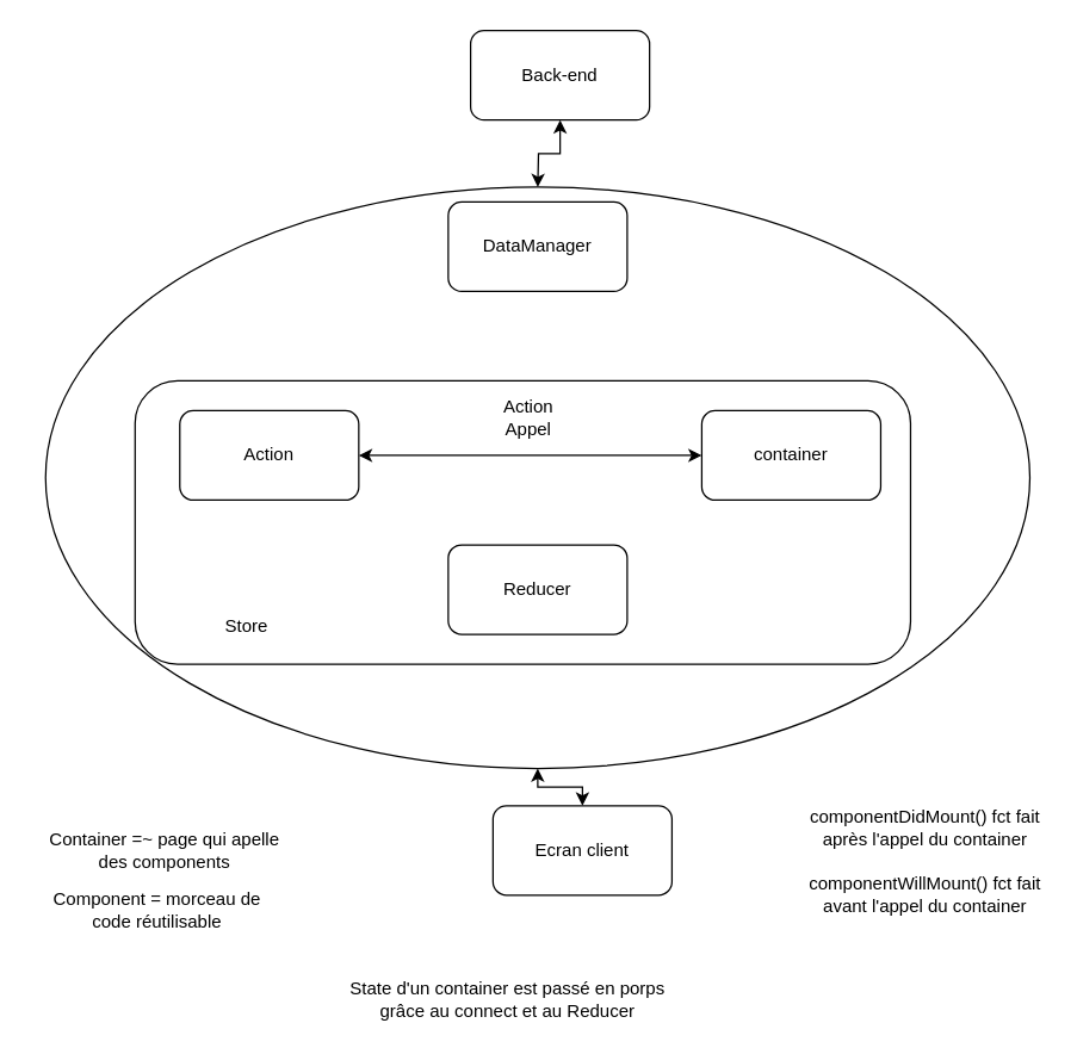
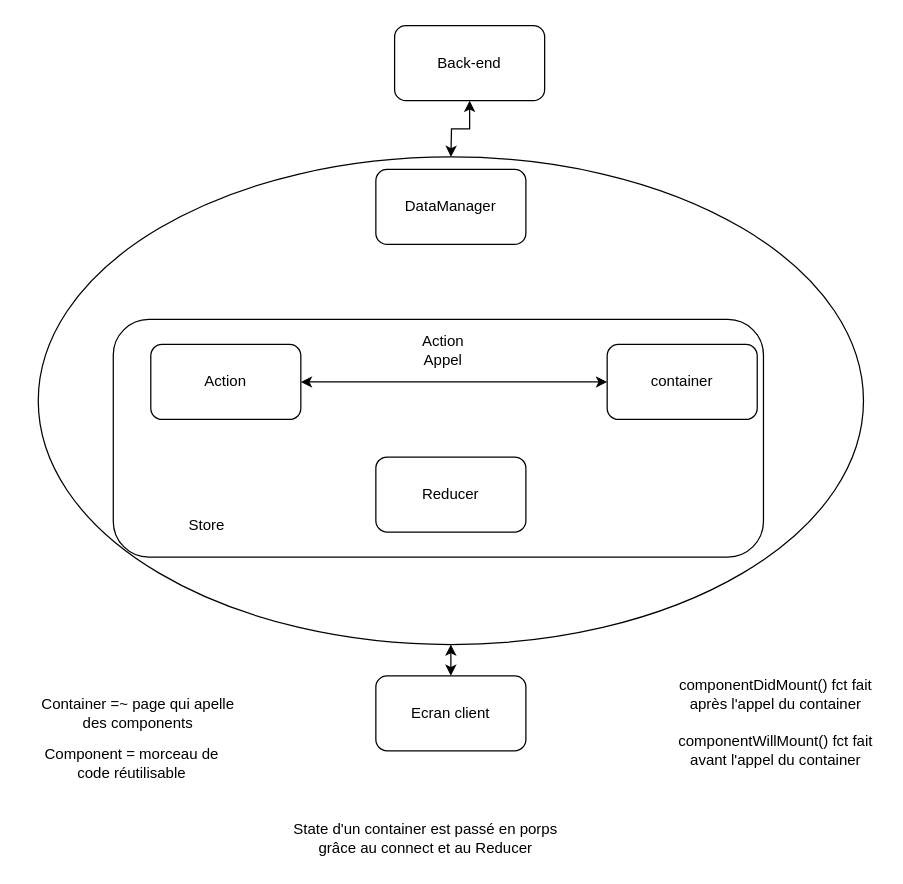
  <mxCell id="0" />
  <mxCell id="1" parent="0" />
  <mxCell id="2" value="" style="ellipse;whiteSpace=wrap;html=1;" vertex="1" parent="1"><mxGeometry x="30" y="125" width="660" height="390" as="geometry" /></mxCell>
  <mxCell id="3" value="Back-end" style="rounded=1;whiteSpace=wrap;html=1;" vertex="1" parent="1"><mxGeometry x="315" y="20" width="120" height="60" as="geometry" /></mxCell>
- <mxCell id="4" value="Ecran client" style="rounded=1;whiteSpace=wrap;html=1;" vertex="1" parent="1"><mxGeometry x="330" y="540" width="120" height="60" as="geometry" /></mxCell>
+ <mxCell id="4" value="Ecran client" style="rounded=1;whiteSpace=wrap;html=1;" vertex="1" parent="1"><mxGeometry x="300" y="540" width="120" height="60" as="geometry" /></mxCell>
  <mxCell id="5" value="" style="rounded=1;whiteSpace=wrap;html=1;" vertex="1" parent="1"><mxGeometry x="90" y="255" width="520" height="190" as="geometry" /></mxCell>
  <mxCell id="6" value="Index" style="text;html=1;strokeColor=none;fillColor=none;align=center;verticalAlign=middle;whiteSpace=wrap;rounded=0;" vertex="1" parent="1"><mxGeometry x="320" y="405" width="60" height="30" as="geometry" /></mxCell>
  <mxCell id="7" value="Reducer" style="rounded=1;whiteSpace=wrap;html=1;" vertex="1" parent="1"><mxGeometry x="300" y="365" width="120" height="60" as="geometry" /></mxCell>
- <mxCell id="8" value="container" style="rounded=1;whiteSpace=wrap;html=1;" vertex="1" parent="1"><mxGeometry x="470" y="275" width="120" height="60" as="geometry" /></mxCell>
+ <mxCell id="8" value="container" style="rounded=1;whiteSpace=wrap;html=1;" vertex="1" parent="1"><mxGeometry x="485" y="275" width="120" height="60" as="geometry" /></mxCell>
  <mxCell id="9" value="Action" style="rounded=1;whiteSpace=wrap;html=1;" vertex="1" parent="1"><mxGeometry x="120" y="275" width="120" height="60" as="geometry" /></mxCell>
  <mxCell id="10" value="DataManager" style="rounded=1;whiteSpace=wrap;html=1;" vertex="1" parent="1"><mxGeometry x="300" y="135" width="120" height="60" as="geometry" /></mxCell>
  <mxCell id="11" value="Container =~ page qui apelle des components" style="text;html=1;strokeColor=none;fillColor=none;align=center;verticalAlign=middle;whiteSpace=wrap;rounded=0;" vertex="1" parent="1"><mxGeometry x="30" y="555" width="160" height="30" as="geometry" /></mxCell>
  <mxCell id="12" value="Component = morceau de code réutilisable" style="text;html=1;strokeColor=none;fillColor=none;align=center;verticalAlign=middle;whiteSpace=wrap;rounded=0;" vertex="1" parent="1"><mxGeometry x="20" y="595" width="170" height="30" as="geometry" /></mxCell>
  <mxCell id="13" value="Store" style="text;html=1;strokeColor=none;fillColor=none;align=center;verticalAlign=middle;whiteSpace=wrap;rounded=0;" vertex="1" parent="1"><mxGeometry x="135" y="405" width="60" height="30" as="geometry" /></mxCell>
  <mxCell id="14" value="" style="endArrow=classic;startArrow=classic;html=1;rounded=0;edgeStyle=orthogonalEdgeStyle;exitX=0.5;exitY=0;exitDx=0;exitDy=0;entryX=0.5;entryY=1;entryDx=0;entryDy=0;" edge="1" parent="1" source="4" target="2"><mxGeometry width="50" height="50" relative="1" as="geometry"><mxPoint x="360" y="375" as="sourcePoint" /><mxPoint x="410" y="325" as="targetPoint" /></mxGeometry></mxCell>
  <mxCell id="15" value="" style="endArrow=classic;startArrow=classic;html=1;rounded=0;edgeStyle=orthogonalEdgeStyle;entryX=0.5;entryY=1;entryDx=0;entryDy=0;" edge="1" parent="1" target="3"><mxGeometry width="50" height="50" relative="1" as="geometry"><mxPoint x="360" y="125" as="sourcePoint" /><mxPoint x="391" y="491" as="targetPoint" /></mxGeometry></mxCell>
  <mxCell id="16" value="Action Appel" style="text;html=1;strokeColor=none;fillColor=none;align=center;verticalAlign=middle;whiteSpace=wrap;rounded=0;" vertex="1" parent="1"><mxGeometry x="323.5" y="265" width="60" height="30" as="geometry" /></mxCell>
  <mxCell id="17" value="" style="endArrow=classic;startArrow=classic;html=1;rounded=0;edgeStyle=orthogonalEdgeStyle;entryX=0;entryY=0.5;entryDx=0;entryDy=0;" edge="1" parent="1" source="9" target="8"><mxGeometry width="50" height="50" relative="1" as="geometry"><mxPoint x="370" y="550" as="sourcePoint" /><mxPoint x="370" y="525" as="targetPoint" /></mxGeometry></mxCell>
  <mxCell id="18" value="componentDidMount() fct fait après l'appel du container" style="text;html=1;strokeColor=none;fillColor=none;align=center;verticalAlign=middle;whiteSpace=wrap;rounded=0;" vertex="1" parent="1"><mxGeometry x="540" y="540" width="160" height="30" as="geometry" /></mxCell>
  <mxCell id="19" value="componentWillMount() fct fait avant l'appel du container" style="text;html=1;strokeColor=none;fillColor=none;align=center;verticalAlign=middle;whiteSpace=wrap;rounded=0;" vertex="1" parent="1"><mxGeometry x="540" y="585" width="160" height="30" as="geometry" /></mxCell>
  <mxCell id="20" value="State d'un container est passé en porps grâce au connect et au Reducer" style="text;html=1;strokeColor=none;fillColor=none;align=center;verticalAlign=middle;whiteSpace=wrap;rounded=0;" vertex="1" parent="1"><mxGeometry x="230" y="655" width="220" height="30" as="geometry" /></mxCell>
